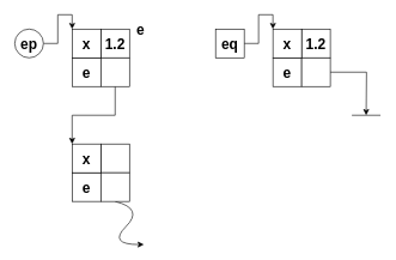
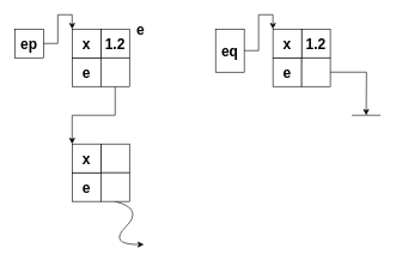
  <mxCell id="0" />
  <mxCell id="1" parent="0" />
  <mxCell id="2" style="edgeStyle=orthogonalEdgeStyle;rounded=0;orthogonalLoop=1;jettySize=auto;html=1;entryX=0;entryY=0;entryDx=0;entryDy=0;" edge="1" parent="1" source="3" target="13"><mxGeometry relative="1" as="geometry" /></mxCell>
- <mxCell id="3" value="ep" style="ellipse;whiteSpace=wrap;html=1;aspect=fixed;fontSize=20;fontStyle=1;" vertex="1" parent="1"><mxGeometry x="20" y="40" width="40" height="40" as="geometry" /></mxCell>
+ <mxCell id="3" value="ep" style="whiteSpace=wrap;html=1;aspect=fixed;fontSize=20;fontStyle=1" vertex="1" parent="1"><mxGeometry x="20" y="40" width="40" height="40" as="geometry" /></mxCell>
  <mxCell id="4" style="edgeStyle=orthogonalEdgeStyle;rounded=0;orthogonalLoop=1;jettySize=auto;html=1;entryX=0;entryY=0;entryDx=0;entryDy=0;" edge="1" parent="1" source="5" target="18"><mxGeometry relative="1" as="geometry" /></mxCell>
- <mxCell id="5" value="eq" style="whiteSpace=wrap;html=1;aspect=fixed;fontSize=20;fontStyle=1" vertex="1" parent="1"><mxGeometry x="300" y="40" width="40" height="40" as="geometry" /></mxCell>
+ <mxCell id="5" value="eq" style="whiteSpace=wrap;html=1;aspect=fixed;fontSize=20;fontStyle=1" vertex="1" parent="1"><mxGeometry x="300" y="40" width="40" height="60" as="geometry" /></mxCell>
  <mxCell id="6" value="" style="endArrow=none;html=1;rounded=0;" edge="1" parent="1"><mxGeometry width="50" height="50" relative="1" as="geometry"><mxPoint x="490" y="160" as="sourcePoint" /><mxPoint x="530" y="160" as="targetPoint" /></mxGeometry></mxCell>
  <mxCell id="7" value="1.2" style="rounded=0;whiteSpace=wrap;html=1;fontSize=20;fontStyle=1;align=center;" vertex="1" parent="1"><mxGeometry x="140" y="40" width="40" height="40" as="geometry" /></mxCell>
  <mxCell id="8" value="e" style="text;html=1;align=center;verticalAlign=middle;resizable=0;points=[];autosize=1;strokeColor=none;fillColor=none;fontSize=20;fontStyle=1" vertex="1" parent="1"><mxGeometry x="180" y="20" width="30" height="40" as="geometry" /></mxCell>
  <mxCell id="9" value="" style="curved=1;endArrow=classic;html=1;rounded=0;exitX=0.5;exitY=1;exitDx=0;exitDy=0;" edge="1" parent="1"><mxGeometry width="50" height="50" relative="1" as="geometry"><mxPoint x="160" y="280" as="sourcePoint" /><mxPoint x="200" y="340" as="targetPoint" /><Array as="points"><mxPoint x="200" y="290" /><mxPoint x="150" y="340" /></Array></mxGeometry></mxCell>
  <mxCell id="10" value="&lt;font style=&quot;font-size: 20px;&quot;&gt;&lt;b&gt;e&lt;/b&gt;&lt;/font&gt;" style="rounded=0;whiteSpace=wrap;html=1;rotation=0;" vertex="1" parent="1"><mxGeometry x="100" y="80" width="40" height="40" as="geometry" /></mxCell>
  <mxCell id="11" style="edgeStyle=orthogonalEdgeStyle;rounded=0;orthogonalLoop=1;jettySize=auto;html=1;entryX=0;entryY=0;entryDx=0;entryDy=0;" edge="1" parent="1" source="12" target="22"><mxGeometry relative="1" as="geometry" /></mxCell>
  <mxCell id="12" value="" style="rounded=0;whiteSpace=wrap;html=1;" vertex="1" parent="1"><mxGeometry x="140" y="80" width="40" height="40" as="geometry" /></mxCell>
  <mxCell id="13" value="&lt;font style=&quot;font-size: 20px;&quot;&gt;&lt;b&gt;x&lt;/b&gt;&lt;/font&gt;" style="whiteSpace=wrap;html=1;aspect=fixed;" vertex="1" parent="1"><mxGeometry x="100" y="40" width="40" height="40" as="geometry" /></mxCell>
  <mxCell id="14" value="1.2" style="rounded=0;whiteSpace=wrap;html=1;fontSize=20;fontStyle=1;align=center;" vertex="1" parent="1"><mxGeometry x="420" y="40" width="40" height="40" as="geometry" /></mxCell>
  <mxCell id="15" value="&lt;font style=&quot;font-size: 20px;&quot;&gt;&lt;b&gt;e&lt;/b&gt;&lt;/font&gt;" style="rounded=0;whiteSpace=wrap;html=1;rotation=0;" vertex="1" parent="1"><mxGeometry x="380" y="80" width="40" height="40" as="geometry" /></mxCell>
  <mxCell id="16" style="edgeStyle=orthogonalEdgeStyle;rounded=0;orthogonalLoop=1;jettySize=auto;html=1;" edge="1" parent="1" source="17"><mxGeometry relative="1" as="geometry"><mxPoint x="510" y="160" as="targetPoint" /></mxGeometry></mxCell>
  <mxCell id="17" value="" style="rounded=0;whiteSpace=wrap;html=1;" vertex="1" parent="1"><mxGeometry x="420" y="80" width="40" height="40" as="geometry" /></mxCell>
  <mxCell id="18" value="&lt;font style=&quot;font-size: 20px;&quot;&gt;&lt;b&gt;x&lt;/b&gt;&lt;/font&gt;" style="whiteSpace=wrap;html=1;aspect=fixed;" vertex="1" parent="1"><mxGeometry x="380" y="40" width="40" height="40" as="geometry" /></mxCell>
  <mxCell id="19" value="" style="rounded=0;whiteSpace=wrap;html=1;fontSize=20;fontStyle=1;align=center;" vertex="1" parent="1"><mxGeometry x="140" y="200" width="40" height="40" as="geometry" /></mxCell>
  <mxCell id="20" value="&lt;font style=&quot;font-size: 20px;&quot;&gt;&lt;b&gt;e&lt;/b&gt;&lt;/font&gt;" style="rounded=0;whiteSpace=wrap;html=1;rotation=0;" vertex="1" parent="1"><mxGeometry x="100" y="240" width="40" height="40" as="geometry" /></mxCell>
  <mxCell id="21" value="" style="rounded=0;whiteSpace=wrap;html=1;" vertex="1" parent="1"><mxGeometry x="140" y="240" width="40" height="40" as="geometry" /></mxCell>
  <mxCell id="22" value="&lt;font style=&quot;font-size: 20px;&quot;&gt;&lt;b&gt;x&lt;/b&gt;&lt;/font&gt;" style="whiteSpace=wrap;html=1;aspect=fixed;" vertex="1" parent="1"><mxGeometry x="100" y="200" width="40" height="40" as="geometry" /></mxCell>
